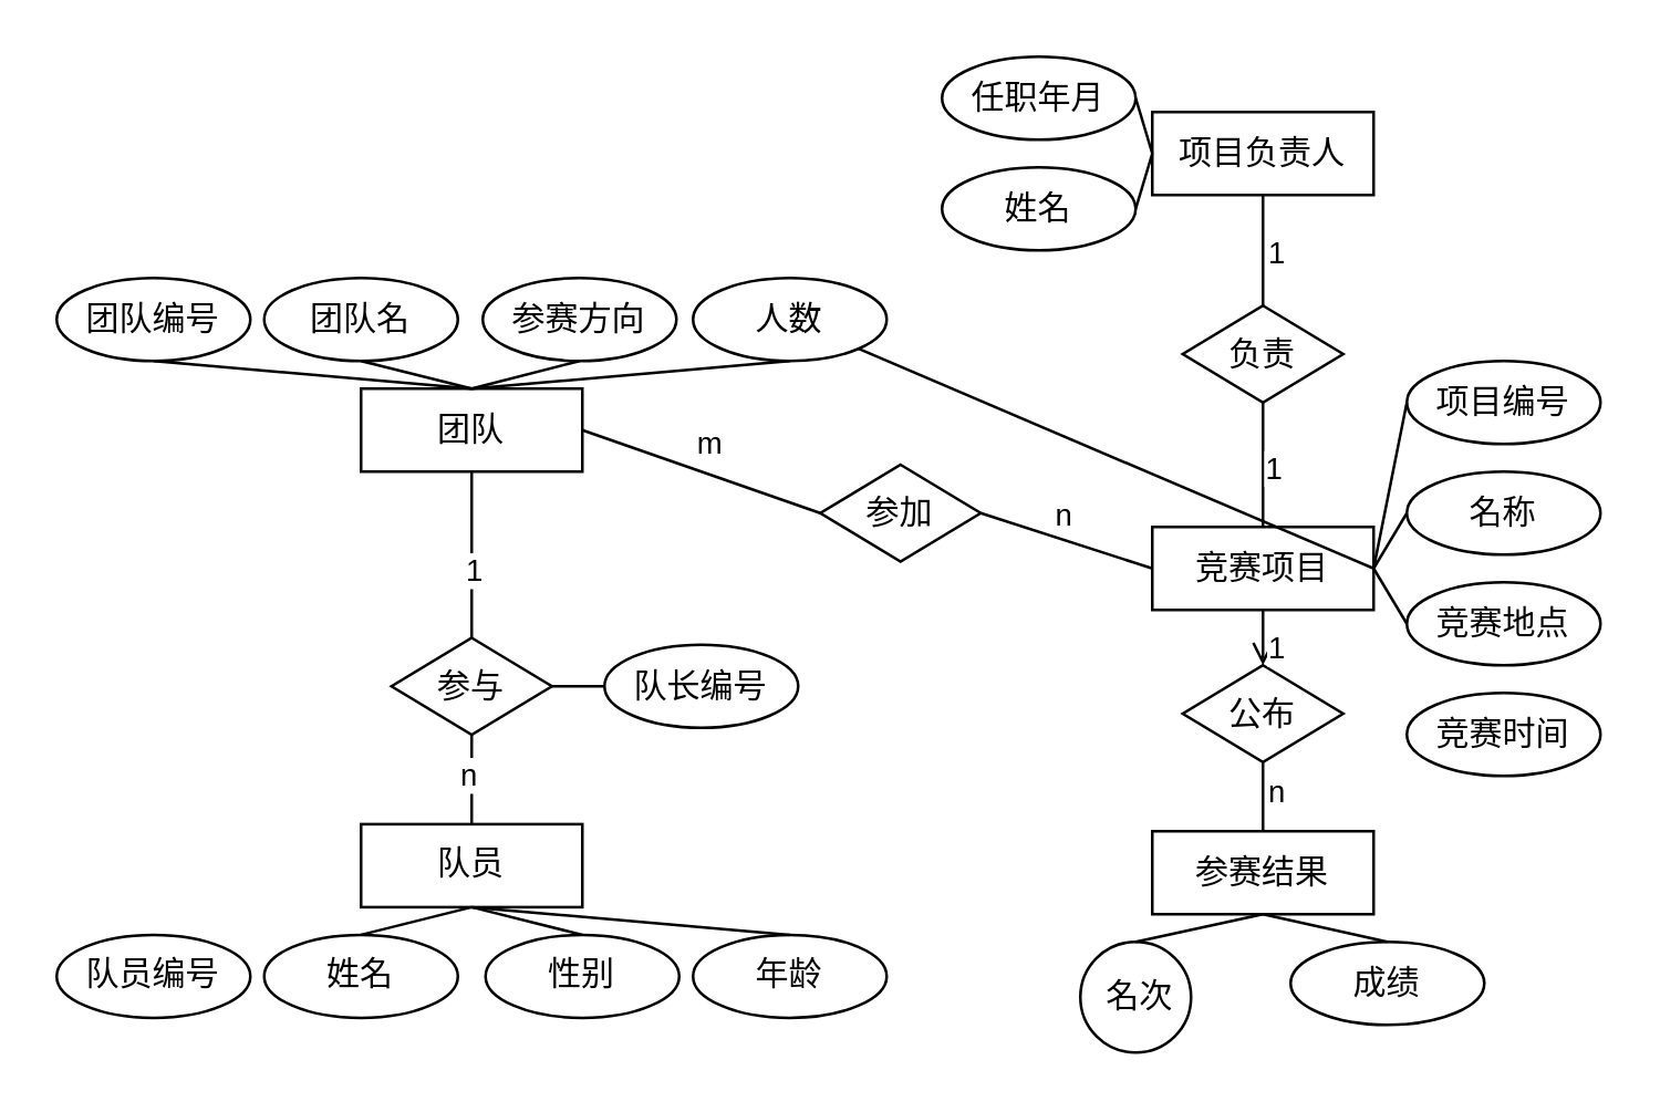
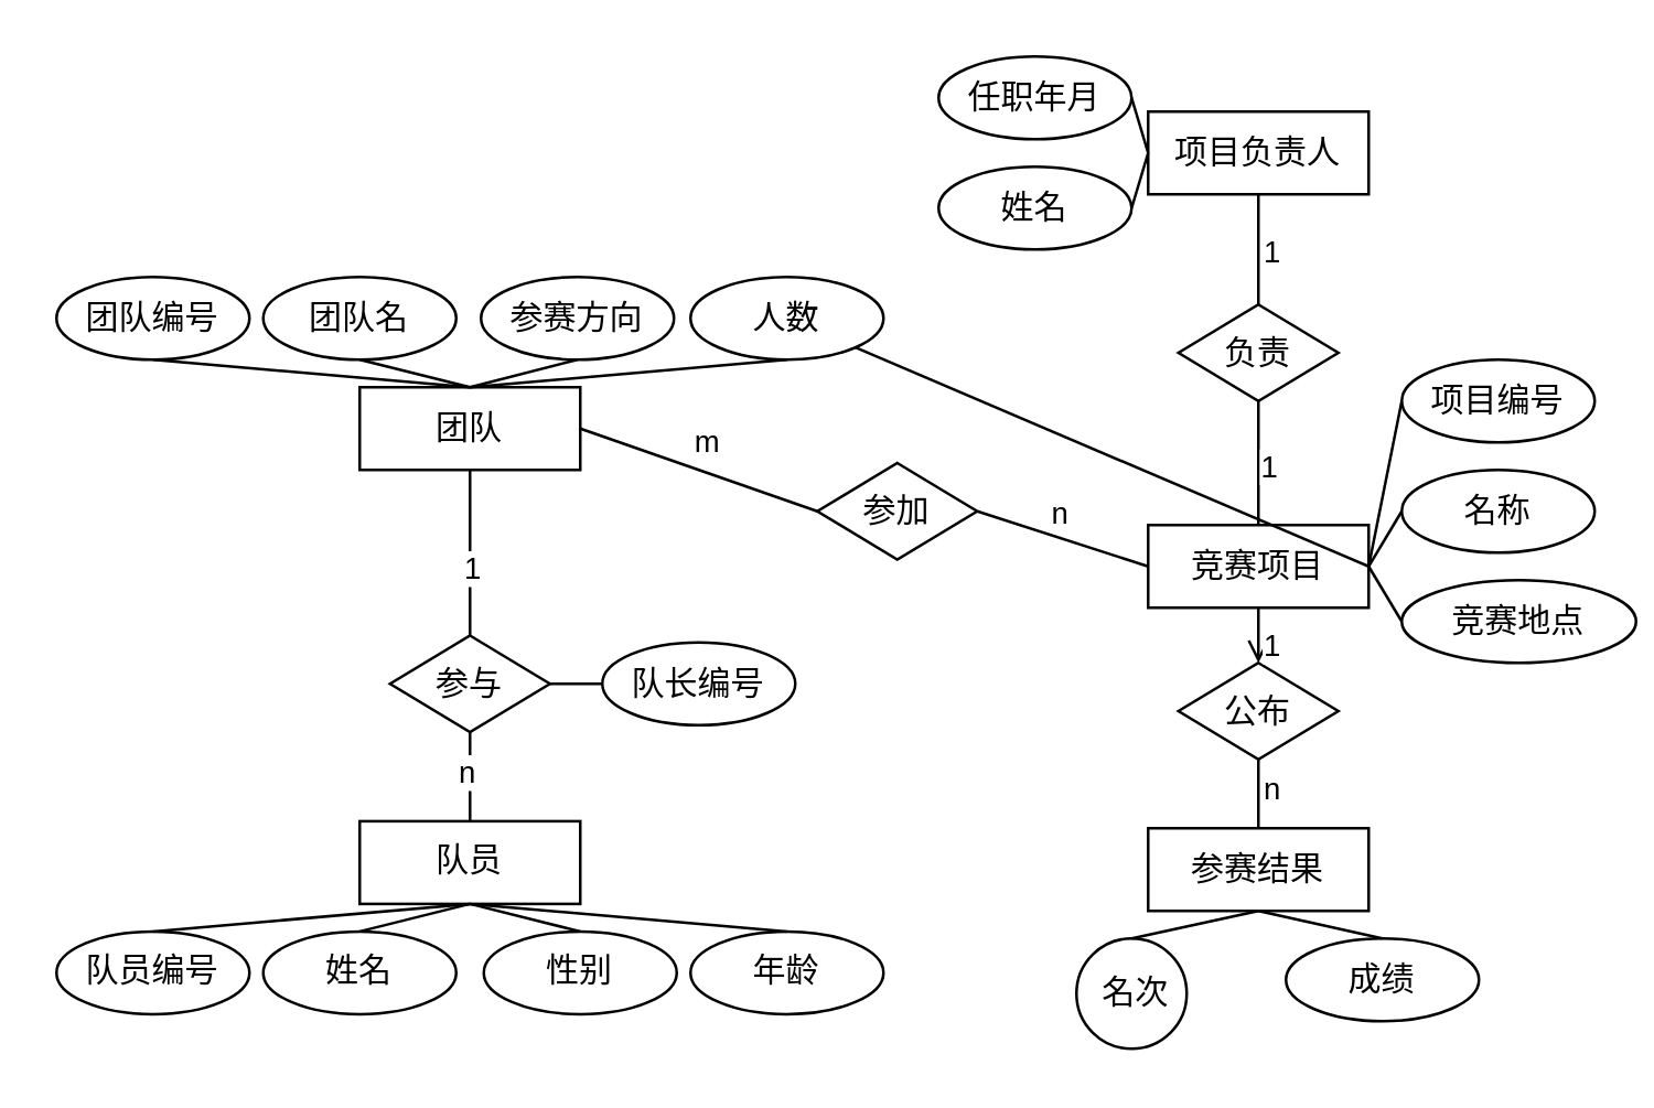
  <mxCell id="0" />
  <mxCell id="1" parent="0" />
  <mxCell id="2" value="团队" style="rounded=0;whiteSpace=wrap;html=1;" vertex="1" parent="1"><mxGeometry x="130" y="140" width="80" height="30" as="geometry" /></mxCell>
  <mxCell id="3" value="团队编号" style="ellipse;whiteSpace=wrap;html=1;" vertex="1" parent="1"><mxGeometry x="20" y="100" width="70" height="30" as="geometry" /></mxCell>
  <mxCell id="4" value="团队名" style="ellipse;whiteSpace=wrap;html=1;" vertex="1" parent="1"><mxGeometry x="95" y="100" width="70" height="30" as="geometry" /></mxCell>
  <mxCell id="5" value="人数" style="ellipse;whiteSpace=wrap;html=1;" vertex="1" parent="1"><mxGeometry x="250" y="100" width="70" height="30" as="geometry" /></mxCell>
  <mxCell id="6" value="参赛方向" style="ellipse;whiteSpace=wrap;html=1;" vertex="1" parent="1"><mxGeometry x="174" y="100" width="70" height="30" as="geometry" /></mxCell>
  <mxCell id="7" value="队员" style="rounded=0;whiteSpace=wrap;html=1;" vertex="1" parent="1"><mxGeometry x="130" y="297.46" width="80" height="30" as="geometry" /></mxCell>
  <mxCell id="8" value="队员编号" style="ellipse;whiteSpace=wrap;html=1;" vertex="1" parent="1"><mxGeometry x="20" y="337.46" width="70" height="30" as="geometry" /></mxCell>
  <mxCell id="9" value="姓名" style="ellipse;whiteSpace=wrap;html=1;" vertex="1" parent="1"><mxGeometry x="95" y="337.46" width="70" height="30" as="geometry" /></mxCell>
  <mxCell id="10" value="年龄" style="ellipse;whiteSpace=wrap;html=1;" vertex="1" parent="1"><mxGeometry x="250" y="337.46" width="70" height="30" as="geometry" /></mxCell>
  <mxCell id="11" value="队长编号" style="ellipse;whiteSpace=wrap;html=1;" vertex="1" parent="1"><mxGeometry x="218" y="232.59" width="70" height="30" as="geometry" /></mxCell>
  <mxCell id="12" value="竞赛项目" style="rounded=0;whiteSpace=wrap;html=1;" vertex="1" parent="1"><mxGeometry x="416" y="190" width="80" height="30" as="geometry" /></mxCell>
  <mxCell id="13" value="项目编号" style="ellipse;whiteSpace=wrap;html=1;" vertex="1" parent="1"><mxGeometry x="508" y="130" width="70" height="30" as="geometry" /></mxCell>
  <mxCell id="14" value="名称" style="ellipse;whiteSpace=wrap;html=1;" vertex="1" parent="1"><mxGeometry x="508" y="170" width="70" height="30" as="geometry" /></mxCell>
- <mxCell id="15" value="竞赛地点" style="ellipse;whiteSpace=wrap;html=1;" vertex="1" parent="1"><mxGeometry x="508" y="210" width="70" height="30" as="geometry" /></mxCell>
- <mxCell id="16" value="竞赛时间" style="ellipse;whiteSpace=wrap;html=1;" vertex="1" parent="1"><mxGeometry x="508" y="250" width="70" height="30" as="geometry" /></mxCell>
+ <mxCell id="15" value="竞赛地点" style="ellipse;whiteSpace=wrap;html=1;" vertex="1" parent="1"><mxGeometry x="508" y="210" width="85" height="30" as="geometry" /></mxCell>
  <mxCell id="17" value="项目负责人" style="rounded=0;whiteSpace=wrap;html=1;" vertex="1" parent="1"><mxGeometry x="416" y="40" width="80" height="30" as="geometry" /></mxCell>
  <mxCell id="18" value="任职年月" style="ellipse;whiteSpace=wrap;html=1;" vertex="1" parent="1"><mxGeometry x="340" y="20" width="70" height="30" as="geometry" /></mxCell>
  <mxCell id="19" value="姓名" style="ellipse;whiteSpace=wrap;html=1;" vertex="1" parent="1"><mxGeometry x="340" y="60" width="70" height="30" as="geometry" /></mxCell>
  <mxCell id="20" value="参赛结果" style="whiteSpace=wrap;html=1;" vertex="1" parent="1"><mxGeometry x="416" y="300" width="80" height="30" as="geometry" /></mxCell>
  <mxCell id="21" value="成绩" style="ellipse;whiteSpace=wrap;html=1;" vertex="1" parent="1"><mxGeometry x="466" y="340" width="70" height="30" as="geometry" /></mxCell>
  <mxCell id="22" value="&amp;nbsp;名次" style="ellipse;whiteSpace=wrap;html=1;" vertex="1" parent="1"><mxGeometry x="390" y="340" width="40" height="40" as="geometry" /></mxCell>
  <mxCell id="23" value="参与" style="rhombus;whiteSpace=wrap;html=1;" vertex="1" parent="1"><mxGeometry x="141" y="230.09" width="58" height="35" as="geometry" /></mxCell>
  <mxCell id="24" value="负责" style="rhombus;whiteSpace=wrap;html=1;" vertex="1" parent="1"><mxGeometry x="427" y="110" width="58" height="35" as="geometry" /></mxCell>
  <mxCell id="25" value="参加" style="rhombus;whiteSpace=wrap;html=1;" vertex="1" parent="1"><mxGeometry x="296" y="167.5" width="58" height="35" as="geometry" /></mxCell>
  <mxCell id="26" value="公布" style="rhombus;whiteSpace=wrap;html=1;" vertex="1" parent="1"><mxGeometry x="427" y="240" width="58" height="35" as="geometry" /></mxCell>
  <mxCell id="27" value="" style="endArrow=none;html=1;rounded=0;exitX=0.5;exitY=0;exitDx=0;exitDy=0;entryX=0.5;entryY=1;entryDx=0;entryDy=0;" edge="1" parent="1" source="7" target="23"><mxGeometry width="50" height="50" relative="1" as="geometry"><mxPoint x="22" y="307.46" as="sourcePoint" /><mxPoint x="154" y="262.55" as="targetPoint" /></mxGeometry></mxCell>
  <mxCell id="28" value="n" style="edgeLabel;html=1;align=center;verticalAlign=middle;resizable=0;points=[];" vertex="1" connectable="0" parent="27"><mxGeometry x="0.103" y="2" relative="1" as="geometry"><mxPoint as="offset" /></mxGeometry></mxCell>
  <mxCell id="29" value="" style="endArrow=none;html=1;rounded=0;entryX=0.5;entryY=1;entryDx=0;entryDy=0;exitX=0.5;exitY=0;exitDx=0;exitDy=0;" edge="1" parent="1" source="23" target="2"><mxGeometry width="50" height="50" relative="1" as="geometry"><mxPoint x="236" y="230" as="sourcePoint" /><mxPoint x="286" y="180" as="targetPoint" /></mxGeometry></mxCell>
  <mxCell id="30" value="1" style="edgeLabel;html=1;align=center;verticalAlign=middle;resizable=0;points=[];" vertex="1" connectable="0" parent="29"><mxGeometry x="-0.165" relative="1" as="geometry"><mxPoint as="offset" /></mxGeometry></mxCell>
  <mxCell id="31" value="性别" style="ellipse;whiteSpace=wrap;html=1;" vertex="1" parent="1"><mxGeometry x="175" y="337.46" width="70" height="30" as="geometry" /></mxCell>
  <mxCell id="32" value="" style="endArrow=none;html=1;rounded=0;exitX=1;exitY=0.5;exitDx=0;exitDy=0;entryX=0;entryY=0.5;entryDx=0;entryDy=0;" edge="1" parent="1" source="23" target="11"><mxGeometry width="50" height="50" relative="1" as="geometry"><mxPoint x="228" y="310.09" as="sourcePoint" /><mxPoint x="278" y="260.09" as="targetPoint" /></mxGeometry></mxCell>
  <mxCell id="33" value="" style="endArrow=none;html=1;rounded=0;entryX=0.5;entryY=1;entryDx=0;entryDy=0;exitX=0.5;exitY=0;exitDx=0;exitDy=0;" edge="1" parent="1" source="24" target="17"><mxGeometry width="50" height="50" relative="1" as="geometry"><mxPoint x="396" y="200" as="sourcePoint" /><mxPoint x="446" y="150" as="targetPoint" /></mxGeometry></mxCell>
  <mxCell id="34" value="1" style="edgeLabel;html=1;align=center;verticalAlign=middle;resizable=0;points=[];" vertex="1" connectable="0" parent="33"><mxGeometry y="-1" relative="1" as="geometry"><mxPoint x="3" as="offset" /></mxGeometry></mxCell>
  <mxCell id="35" value="" style="endArrow=none;html=1;rounded=0;entryX=0.5;entryY=1;entryDx=0;entryDy=0;exitX=0.5;exitY=0;exitDx=0;exitDy=0;" edge="1" parent="1" source="22" target="20"><mxGeometry width="50" height="50" relative="1" as="geometry"><mxPoint x="340" y="275" as="sourcePoint" /><mxPoint x="390" y="225" as="targetPoint" /></mxGeometry></mxCell>
  <mxCell id="36" value="" style="endArrow=none;html=1;rounded=0;exitX=0.5;exitY=1;exitDx=0;exitDy=0;entryX=0.5;entryY=0;entryDx=0;entryDy=0;" edge="1" parent="1" source="26" target="20"><mxGeometry width="50" height="50" relative="1" as="geometry"><mxPoint x="356" y="180" as="sourcePoint" /><mxPoint x="406" y="130" as="targetPoint" /></mxGeometry></mxCell>
  <mxCell id="37" value="n" style="edgeLabel;html=1;align=center;verticalAlign=middle;resizable=0;points=[];" vertex="1" connectable="0" parent="36"><mxGeometry x="-0.216" y="1" relative="1" as="geometry"><mxPoint x="3" as="offset" /></mxGeometry></mxCell>
  <mxCell id="38" value="" style="endArrow=open;html=1;rounded=0;exitX=0.5;exitY=1;exitDx=0;exitDy=0;entryX=0.5;entryY=0;entryDx=0;entryDy=0;" edge="1" parent="1" source="12" target="26"><mxGeometry width="50" height="50" relative="1" as="geometry"><mxPoint x="366" y="190" as="sourcePoint" /><mxPoint x="416" y="140" as="targetPoint" /></mxGeometry></mxCell>
  <mxCell id="39" value="1" style="edgeLabel;html=1;align=center;verticalAlign=middle;resizable=0;points=[];" vertex="1" connectable="0" parent="38"><mxGeometry x="0.08" y="1" relative="1" as="geometry"><mxPoint x="3" y="2" as="offset" /></mxGeometry></mxCell>
  <mxCell id="40" value="" style="endArrow=none;html=1;rounded=0;exitX=1;exitY=0.5;exitDx=0;exitDy=0;" edge="1" parent="1" source="12" target="5"><mxGeometry width="50" height="50" relative="1" as="geometry"><mxPoint x="376" y="200" as="sourcePoint" /><mxPoint x="426" y="150" as="targetPoint" /></mxGeometry></mxCell>
  <mxCell id="41" value="" style="endArrow=none;html=1;rounded=0;entryX=1;entryY=0.5;entryDx=0;entryDy=0;exitX=0;exitY=0.5;exitDx=0;exitDy=0;" edge="1" parent="1" source="15" target="12"><mxGeometry width="50" height="50" relative="1" as="geometry"><mxPoint x="386" y="210" as="sourcePoint" /><mxPoint x="436" y="160" as="targetPoint" /></mxGeometry></mxCell>
  <mxCell id="42" value="" style="endArrow=none;html=1;rounded=0;exitX=1;exitY=0.5;exitDx=0;exitDy=0;entryX=0;entryY=0.5;entryDx=0;entryDy=0;" edge="1" parent="1" source="12" target="14"><mxGeometry width="50" height="50" relative="1" as="geometry"><mxPoint x="396" y="220" as="sourcePoint" /><mxPoint x="446" y="170" as="targetPoint" /></mxGeometry></mxCell>
  <mxCell id="43" value="" style="endArrow=none;html=1;rounded=0;exitX=0;exitY=0.5;exitDx=0;exitDy=0;entryX=1;entryY=0.5;entryDx=0;entryDy=0;" edge="1" parent="1" source="13" target="12"><mxGeometry width="50" height="50" relative="1" as="geometry"><mxPoint x="406" y="230" as="sourcePoint" /><mxPoint x="456" y="180" as="targetPoint" /></mxGeometry></mxCell>
  <mxCell id="44" value="" style="endArrow=none;html=1;rounded=0;entryX=0.5;entryY=1;entryDx=0;entryDy=0;exitX=0.5;exitY=0;exitDx=0;exitDy=0;" edge="1" parent="1" source="12" target="24"><mxGeometry width="50" height="50" relative="1" as="geometry"><mxPoint x="416" y="240" as="sourcePoint" /><mxPoint x="466" y="190" as="targetPoint" /></mxGeometry></mxCell>
  <mxCell id="45" value="1" style="edgeLabel;html=1;align=center;verticalAlign=middle;resizable=0;points=[];" vertex="1" connectable="0" parent="44"><mxGeometry x="-0.009" y="-3" relative="1" as="geometry"><mxPoint as="offset" /></mxGeometry></mxCell>
  <mxCell id="46" value="" style="endArrow=none;html=1;rounded=0;exitX=0;exitY=0.5;exitDx=0;exitDy=0;entryX=1;entryY=0.5;entryDx=0;entryDy=0;" edge="1" parent="1" source="17" target="19"><mxGeometry width="50" height="50" relative="1" as="geometry"><mxPoint x="426" y="250" as="sourcePoint" /><mxPoint x="476" y="200" as="targetPoint" /></mxGeometry></mxCell>
  <mxCell id="47" value="" style="endArrow=none;html=1;rounded=0;exitX=0.5;exitY=1;exitDx=0;exitDy=0;entryX=0.5;entryY=0;entryDx=0;entryDy=0;" edge="1" parent="1" source="7" target="31"><mxGeometry width="50" height="50" relative="1" as="geometry"><mxPoint x="304" y="325" as="sourcePoint" /><mxPoint x="354" y="275" as="targetPoint" /></mxGeometry></mxCell>
  <mxCell id="48" value="" style="endArrow=none;html=1;rounded=0;exitX=0.5;exitY=1;exitDx=0;exitDy=0;entryX=0.5;entryY=0;entryDx=0;entryDy=0;" edge="1" parent="1" source="7" target="9"><mxGeometry width="50" height="50" relative="1" as="geometry"><mxPoint x="304" y="297.46" as="sourcePoint" /><mxPoint x="354" y="247.46" as="targetPoint" /></mxGeometry></mxCell>
+ <mxCell id="49" value="" style="endArrow=none;html=1;rounded=0;exitX=0.5;exitY=1;exitDx=0;exitDy=0;entryX=0.5;entryY=0;entryDx=0;entryDy=0;" edge="1" parent="1" source="7" target="8"><mxGeometry width="50" height="50" relative="1" as="geometry"><mxPoint x="250" y="290" as="sourcePoint" /><mxPoint x="300" y="240" as="targetPoint" /></mxGeometry></mxCell>
  <mxCell id="50" value="" style="endArrow=none;html=1;rounded=0;exitX=0.5;exitY=1;exitDx=0;exitDy=0;entryX=0.5;entryY=0;entryDx=0;entryDy=0;" edge="1" parent="1" source="7" target="10"><mxGeometry width="50" height="50" relative="1" as="geometry"><mxPoint x="210" y="327.46" as="sourcePoint" /><mxPoint x="380" y="261.05" as="targetPoint" /></mxGeometry></mxCell>
  <mxCell id="51" value="" style="endArrow=none;html=1;rounded=0;exitX=0;exitY=0.5;exitDx=0;exitDy=0;entryX=1;entryY=0.5;entryDx=0;entryDy=0;" edge="1" parent="1" source="17" target="18"><mxGeometry width="50" height="50" relative="1" as="geometry"><mxPoint x="476" y="300" as="sourcePoint" /><mxPoint x="526" y="250" as="targetPoint" /></mxGeometry></mxCell>
  <mxCell id="52" value="" style="endArrow=none;html=1;rounded=0;exitX=0.5;exitY=0;exitDx=0;exitDy=0;entryX=0.5;entryY=1;entryDx=0;entryDy=0;" edge="1" parent="1" source="2" target="5"><mxGeometry width="50" height="50" relative="1" as="geometry"><mxPoint x="340" y="230" as="sourcePoint" /><mxPoint x="390" y="180" as="targetPoint" /></mxGeometry></mxCell>
  <mxCell id="53" value="" style="endArrow=none;html=1;rounded=0;entryX=1;entryY=0.5;entryDx=0;entryDy=0;exitX=0;exitY=0.5;exitDx=0;exitDy=0;" edge="1" parent="1" source="25" target="2"><mxGeometry width="50" height="50" relative="1" as="geometry"><mxPoint x="496" y="320" as="sourcePoint" /><mxPoint x="546" y="270" as="targetPoint" /></mxGeometry></mxCell>
  <mxCell id="54" value="m" style="edgeLabel;html=1;align=center;verticalAlign=middle;resizable=0;points=[];" vertex="1" connectable="0" parent="53"><mxGeometry x="-0.059" y="-1" relative="1" as="geometry"><mxPoint y="-10" as="offset" /></mxGeometry></mxCell>
  <mxCell id="55" value="" style="endArrow=none;html=1;rounded=0;entryX=0;entryY=0.5;entryDx=0;entryDy=0;exitX=1;exitY=0.5;exitDx=0;exitDy=0;" edge="1" parent="1" source="25" target="12"><mxGeometry width="50" height="50" relative="1" as="geometry"><mxPoint x="506" y="330" as="sourcePoint" /><mxPoint x="556" y="280" as="targetPoint" /></mxGeometry></mxCell>
  <mxCell id="56" value="n" style="edgeLabel;html=1;align=center;verticalAlign=middle;resizable=0;points=[];" vertex="1" connectable="0" parent="55"><mxGeometry x="-0.09" y="4" relative="1" as="geometry"><mxPoint y="-5" as="offset" /></mxGeometry></mxCell>
  <mxCell id="57" value="" style="endArrow=none;html=1;rounded=0;exitX=0.5;exitY=1;exitDx=0;exitDy=0;entryX=0.5;entryY=0;entryDx=0;entryDy=0;" edge="1" parent="1" source="20" target="21"><mxGeometry width="50" height="50" relative="1" as="geometry"><mxPoint x="516" y="340" as="sourcePoint" /><mxPoint x="566" y="290" as="targetPoint" /></mxGeometry></mxCell>
  <mxCell id="58" value="" style="endArrow=none;html=1;rounded=0;entryX=0.5;entryY=0;entryDx=0;entryDy=0;exitX=0.5;exitY=1;exitDx=0;exitDy=0;" edge="1" parent="1" source="6" target="2"><mxGeometry width="50" height="50" relative="1" as="geometry"><mxPoint x="56" y="240" as="sourcePoint" /><mxPoint x="106" y="190" as="targetPoint" /></mxGeometry></mxCell>
  <mxCell id="59" value="" style="endArrow=none;html=1;rounded=0;exitX=0.5;exitY=0;exitDx=0;exitDy=0;entryX=0.5;entryY=1;entryDx=0;entryDy=0;" edge="1" parent="1" source="2" target="4"><mxGeometry width="50" height="50" relative="1" as="geometry"><mxPoint x="66" y="250" as="sourcePoint" /><mxPoint x="116" y="200" as="targetPoint" /></mxGeometry></mxCell>
  <mxCell id="60" value="" style="endArrow=none;html=1;rounded=0;entryX=0.5;entryY=0;entryDx=0;entryDy=0;exitX=0.5;exitY=1;exitDx=0;exitDy=0;" edge="1" parent="1" source="3" target="2"><mxGeometry width="50" height="50" relative="1" as="geometry"><mxPoint x="76" y="260" as="sourcePoint" /><mxPoint x="126" y="210" as="targetPoint" /></mxGeometry></mxCell>
